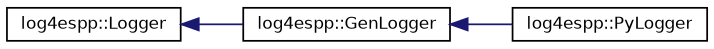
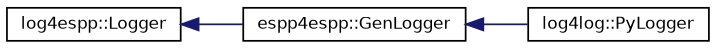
  digraph {
    rankdir=LR
    node [color=black fillcolor=white fontname=Helvetica fontsize=10 shape=record style=filled]
    edge [color=midnightblue dir=back fontname=Helvetica fontsize=10 labelfontname=Helvetica labelfontsize=10 style=solid]
    n1 [height=0.2 label="log4espp::Logger" width=0.4]
-   n2 [height=0.2 label="log4espp::GenLogger" width=0.4]
-   n3 [height=0.2 label="log4espp::PyLogger" width=0.4]
+   n2 [height=0.2 label="espp4espp::GenLogger" width=0.4]
+   n3 [height=0.2 label="log4log::PyLogger" width=0.4]
    n1 -> n2
    n2 -> n3
  }
